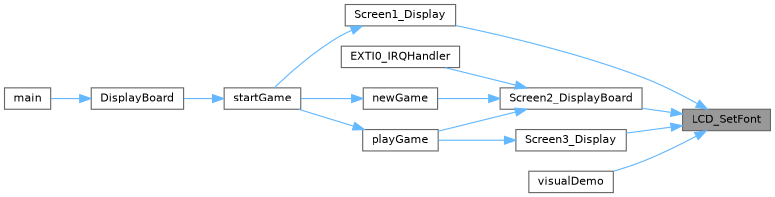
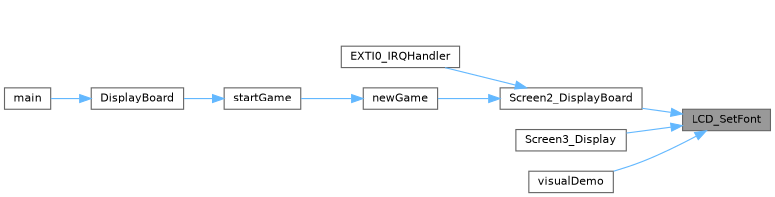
  digraph {
    rankdir=RL
    node [color=grey40 fillcolor=white fontname=Helvetica fontsize=10 shape=box style=filled]
    edge [color=steelblue1 dir=back fontname=Helvetica fontsize=10 labelfontname=Helvetica labelfontsize=10 style=solid]
    n1 [color=gray40 fillcolor=grey60 fontcolor=black height=0.2 label=LCD_SetFont width=0.4]
-   n2 [height=0.2 label=Screen1_Display width=0.4]
    n3 [height=0.2 label=Screen2_DisplayBoard width=0.4]
    n4 [height=0.2 label=Screen3_Display width=0.4]
    n5 [height=0.2 label=visualDemo width=0.4]
    n6 [height=0.2 label=startGame width=0.4]
    n7 [height=0.2 label=EXTI0_IRQHandler width=0.4]
    n8 [height=0.2 label=newGame width=0.4]
-   n9 [height=0.2 label=playGame width=0.4]
    n10 [height=0.2 label=DisplayBoard width=0.4]
    n11 [height=0.2 label=main width=0.4]
-   n1 -> n2
    n1 -> n3
    n1 -> n4
    n1 -> n5
-   n2 -> n6
    n3 -> n7
    n3 -> n8
-   n3 -> n9
-   n4 -> n9
    n6 -> n10
    n8 -> n6
-   n9 -> n6
    n10 -> n11
  }
